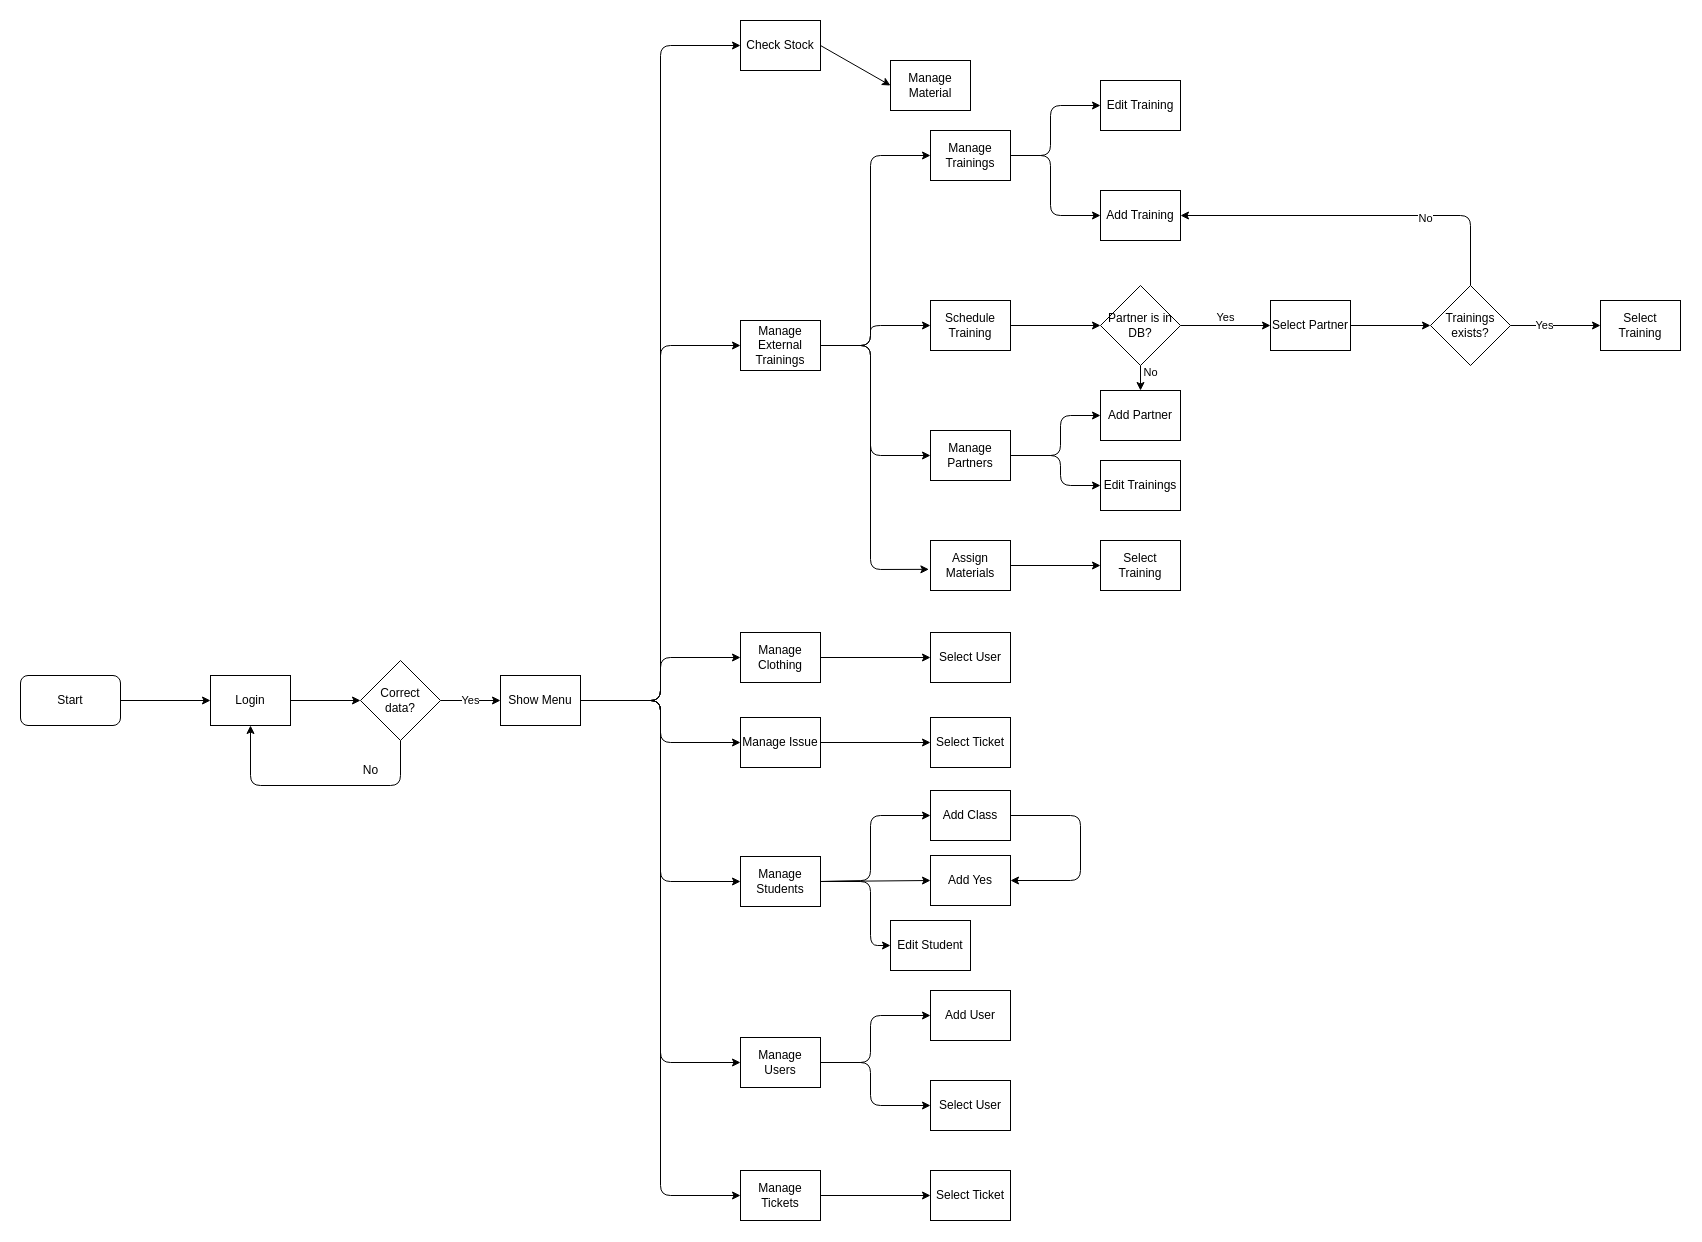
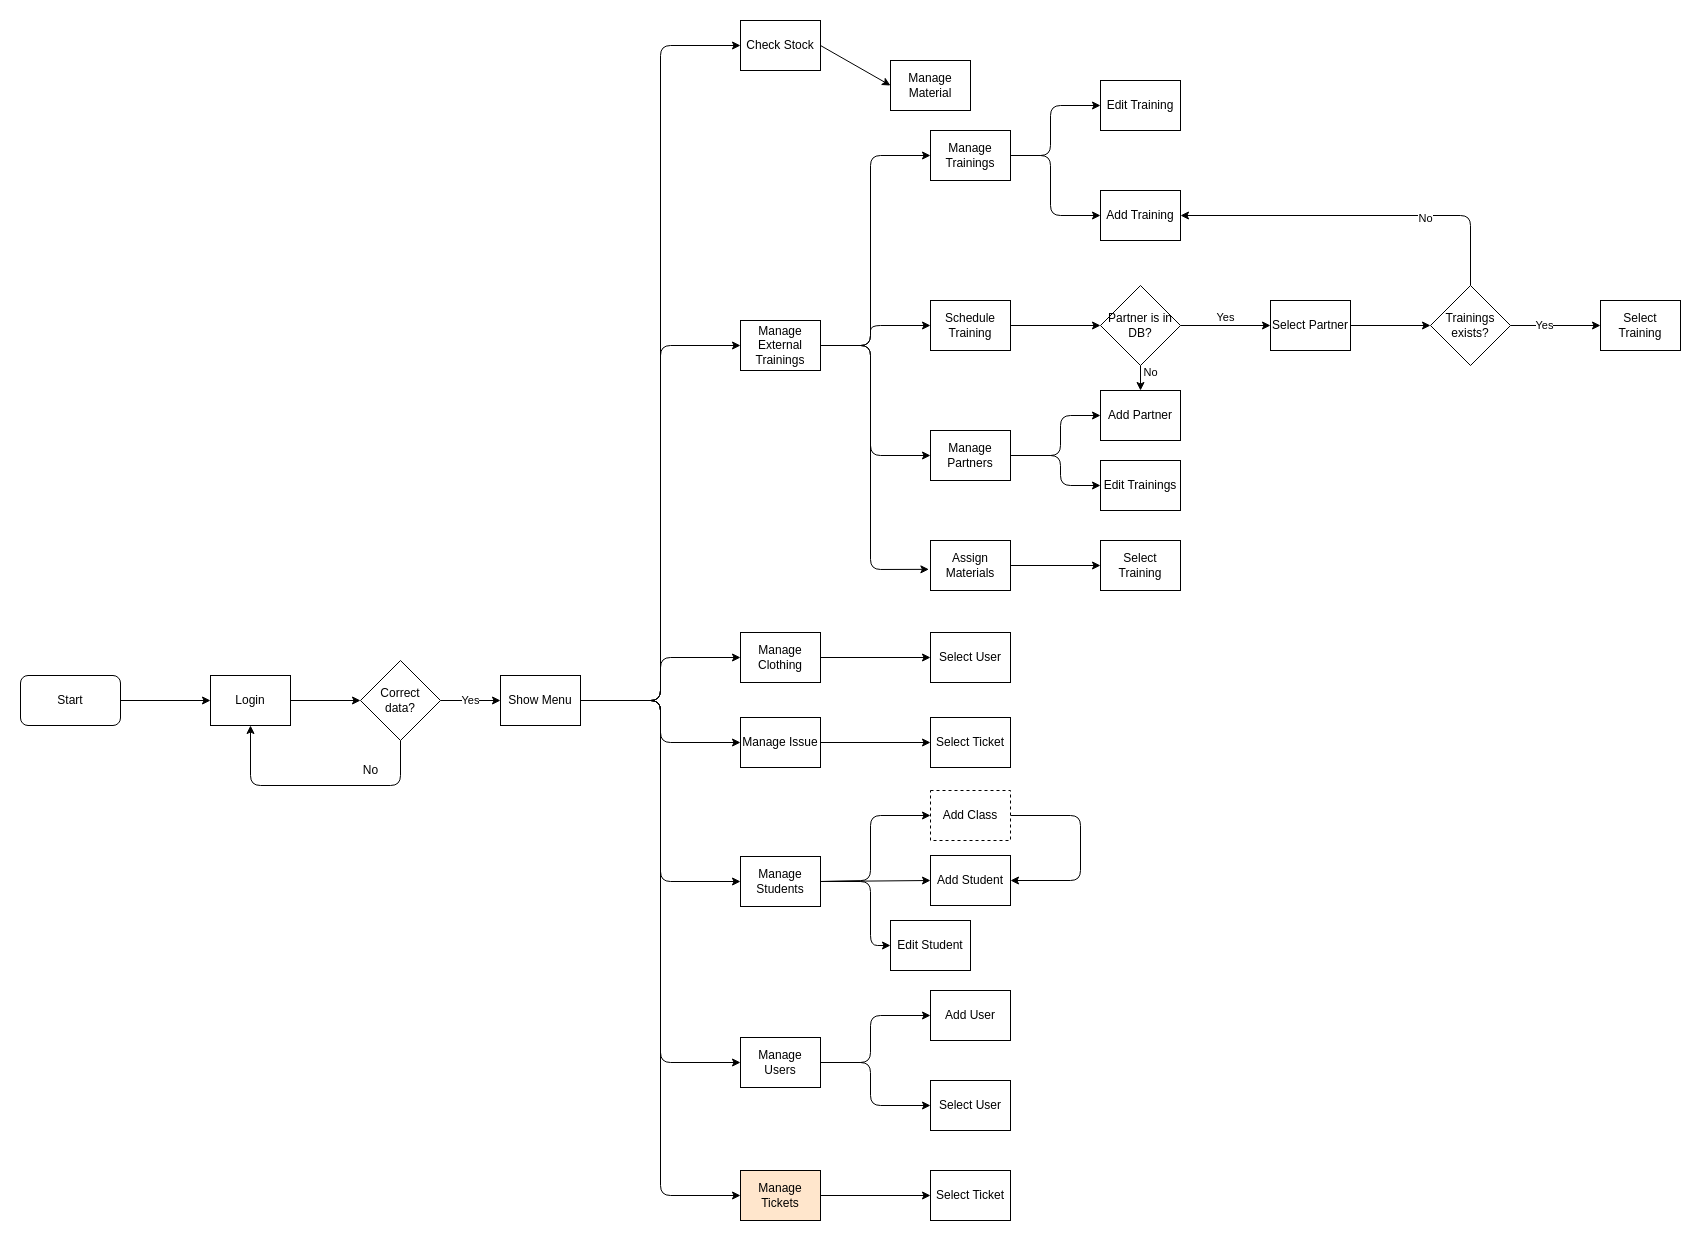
  <mxCell id="0" />
  <mxCell id="1" parent="0" />
  <mxCell id="2" style="edgeStyle=none;html=1;entryX=0;entryY=0.5;entryDx=0;entryDy=0;" parent="1" source="3" target="5" edge="1"><mxGeometry relative="1" as="geometry" /></mxCell>
  <mxCell id="3" value="Start" style="rounded=1;whiteSpace=wrap;html=1;" parent="1" vertex="1"><mxGeometry y="675" width="100" height="50" as="geometry" x="20" /></mxCell>
  <mxCell id="4" style="edgeStyle=none;html=1;entryX=0;entryY=0.5;entryDx=0;entryDy=0;" parent="1" source="5" target="8" edge="1"><mxGeometry relative="1" as="geometry" /></mxCell>
  <mxCell id="5" value="Login" style="rounded=0;whiteSpace=wrap;html=1;" parent="1" vertex="1"><mxGeometry x="210" y="675" width="80" height="50" as="geometry" /></mxCell>
  <mxCell id="6" style="edgeStyle=none;html=1;entryX=0.5;entryY=1;entryDx=0;entryDy=0;" parent="1" source="8" target="5" edge="1"><mxGeometry relative="1" as="geometry"><Array as="points"><mxPoint x="400" y="785" /><mxPoint x="250" y="785" /></Array></mxGeometry></mxCell>
  <mxCell id="7" value="Yes" style="edgeStyle=none;html=1;entryX=0;entryY=0.5;entryDx=0;entryDy=0;" parent="1" source="8" target="17" edge="1"><mxGeometry relative="1" as="geometry" /></mxCell>
  <mxCell id="8" value="Correct &lt;br&gt;data?" style="rhombus;whiteSpace=wrap;html=1;" parent="1" vertex="1"><mxGeometry x="360" y="660" width="80" height="80" as="geometry" /></mxCell>
  <mxCell id="9" value="No" style="text;html=1;align=center;verticalAlign=middle;resizable=0;points=[];autosize=1;strokeColor=none;fillColor=none;" parent="1" vertex="1"><mxGeometry x="350" y="755" width="40" height="30" as="geometry" /></mxCell>
  <mxCell id="10" style="edgeStyle=none;html=1;exitX=1;exitY=0.5;exitDx=0;exitDy=0;entryX=0;entryY=0.5;entryDx=0;entryDy=0;" parent="1" source="17" target="26" edge="1"><mxGeometry relative="1" as="geometry"><Array as="points"><mxPoint x="660" y="700" /><mxPoint x="660" y="657" /></Array></mxGeometry></mxCell>
  <mxCell id="11" style="edgeStyle=none;html=1;exitX=1;exitY=0.5;exitDx=0;exitDy=0;entryX=0;entryY=0.5;entryDx=0;entryDy=0;" parent="1" source="17" target="19" edge="1"><mxGeometry relative="1" as="geometry"><Array as="points"><mxPoint x="660" y="700" /><mxPoint x="660" y="45" /></Array></mxGeometry></mxCell>
  <mxCell id="12" style="edgeStyle=none;html=1;exitX=1;exitY=0.5;exitDx=0;exitDy=0;entryX=0;entryY=0.5;entryDx=0;entryDy=0;" parent="1" source="17" target="24" edge="1"><mxGeometry relative="1" as="geometry"><Array as="points"><mxPoint x="660" y="700" /><mxPoint x="660" y="345" /></Array></mxGeometry></mxCell>
  <mxCell id="13" style="edgeStyle=none;html=1;exitX=1;exitY=0.5;exitDx=0;exitDy=0;entryX=0;entryY=0.5;entryDx=0;entryDy=0;" parent="1" source="17" target="37" edge="1"><mxGeometry relative="1" as="geometry"><Array as="points"><mxPoint x="660" y="700" /><mxPoint x="660" y="1195" /></Array></mxGeometry></mxCell>
  <mxCell id="14" style="edgeStyle=none;html=1;exitX=1;exitY=0.5;exitDx=0;exitDy=0;entryX=0;entryY=0.5;entryDx=0;entryDy=0;" parent="1" source="17" target="35" edge="1"><mxGeometry relative="1" as="geometry"><Array as="points"><mxPoint x="660" y="700" /><mxPoint x="660" y="1062" /></Array></mxGeometry></mxCell>
  <mxCell id="15" style="edgeStyle=none;html=1;exitX=1;exitY=0.5;exitDx=0;exitDy=0;entryX=0;entryY=0.5;entryDx=0;entryDy=0;" parent="1" source="17" target="32" edge="1"><mxGeometry relative="1" as="geometry"><Array as="points"><mxPoint x="660" y="700" /><mxPoint x="660" y="881" /></Array></mxGeometry></mxCell>
  <mxCell id="16" style="edgeStyle=none;html=1;exitX=1;exitY=0.5;exitDx=0;exitDy=0;entryX=0;entryY=0.5;entryDx=0;entryDy=0;" parent="1" source="17" target="28" edge="1"><mxGeometry relative="1" as="geometry"><Array as="points"><mxPoint x="660" y="700" /><mxPoint x="660" y="742" /></Array></mxGeometry></mxCell>
  <mxCell id="17" value="Show Menu" style="rounded=0;whiteSpace=wrap;html=1;" parent="1" vertex="1"><mxGeometry x="500" y="675" width="80" height="50" as="geometry" /></mxCell>
  <mxCell id="18" style="edgeStyle=none;html=1;exitX=1;exitY=0.5;exitDx=0;exitDy=0;entryX=0;entryY=0.5;entryDx=0;entryDy=0;" parent="1" source="19" target="38" edge="1"><mxGeometry relative="1" as="geometry" /></mxCell>
  <mxCell id="19" value="Check Stock" style="rounded=0;whiteSpace=wrap;html=1;" parent="1" vertex="1"><mxGeometry x="740" y="20" width="80" height="50" as="geometry" /></mxCell>
  <mxCell id="20" style="edgeStyle=none;html=1;exitX=1;exitY=0.5;exitDx=0;exitDy=0;entryX=0;entryY=0.5;entryDx=0;entryDy=0;" parent="1" source="24" target="43" edge="1"><mxGeometry relative="1" as="geometry"><Array as="points"><mxPoint x="870" y="345" /><mxPoint x="870" y="155" /></Array></mxGeometry></mxCell>
  <mxCell id="21" style="edgeStyle=none;html=1;exitX=1;exitY=0.5;exitDx=0;exitDy=0;entryX=0;entryY=0.5;entryDx=0;entryDy=0;" parent="1" source="24" target="40" edge="1"><mxGeometry relative="1" as="geometry"><Array as="points"><mxPoint x="870" y="345" /><mxPoint x="870" y="325" /></Array></mxGeometry></mxCell>
  <mxCell id="22" style="edgeStyle=none;html=1;exitX=1;exitY=0.5;exitDx=0;exitDy=0;entryX=0;entryY=0.5;entryDx=0;entryDy=0;" parent="1" source="24" target="46" edge="1"><mxGeometry relative="1" as="geometry"><Array as="points"><mxPoint x="870" y="345" /><mxPoint x="870" y="455" /></Array></mxGeometry></mxCell>
  <mxCell id="23" style="edgeStyle=none;html=1;exitX=1;exitY=0.5;exitDx=0;exitDy=0;entryX=-0.02;entryY=0.577;entryDx=0;entryDy=0;entryPerimeter=0;" parent="1" source="24" target="48" edge="1"><mxGeometry relative="1" as="geometry"><Array as="points"><mxPoint x="870" y="345" /><mxPoint x="870" y="569" /></Array></mxGeometry></mxCell>
  <mxCell id="24" value="Manage External Trainings" style="rounded=0;whiteSpace=wrap;html=1;" parent="1" vertex="1"><mxGeometry x="740" y="320" width="80" height="50" as="geometry" /></mxCell>
  <mxCell id="25" style="edgeStyle=none;html=1;exitX=1;exitY=0.5;exitDx=0;exitDy=0;entryX=0;entryY=0.5;entryDx=0;entryDy=0;" parent="1" source="26" target="49" edge="1"><mxGeometry relative="1" as="geometry" /></mxCell>
  <mxCell id="26" value="Manage Clothing&lt;span style=&quot;color: rgba(0, 0, 0, 0); font-family: monospace; font-size: 0px; text-align: start;&quot;&gt;%3CmxGraphModel%3E%3Croot%3E%3CmxCell%20id%3D%220%22%2F%3E%3CmxCell%20id%3D%221%22%20parent%3D%220%22%2F%3E%3CmxCell%20id%3D%222%22%20value%3D%22Show%20Menu%22%20style%3D%22rounded%3D0%3BwhiteSpace%3Dwrap%3Bhtml%3D1%3B%22%20vertex%3D%221%22%20parent%3D%221%22%3E%3CmxGeometry%20x%3D%22480%22%20y%3D%22345%22%20width%3D%2280%22%20height%3D%2250%22%20as%3D%22geometry%22%2F%3E%3C%2FmxCell%3E%3C%2Froot%3E%3C%2FmxGraphModel%3E&lt;/span&gt;" style="rounded=0;whiteSpace=wrap;html=1;" parent="1" vertex="1"><mxGeometry x="740" y="632" width="80" height="50" as="geometry" /></mxCell>
  <mxCell id="27" style="edgeStyle=none;html=1;exitX=1;exitY=0.5;exitDx=0;exitDy=0;entryX=0;entryY=0.5;entryDx=0;entryDy=0;" parent="1" source="28" target="50" edge="1"><mxGeometry relative="1" as="geometry" /></mxCell>
  <mxCell id="28" value="Manage Issue" style="rounded=0;whiteSpace=wrap;html=1;" parent="1" vertex="1"><mxGeometry x="740" y="717" width="80" height="50" as="geometry" /></mxCell>
  <mxCell id="29" style="edgeStyle=none;html=1;exitX=1;exitY=0.5;exitDx=0;exitDy=0;entryX=0;entryY=0.5;entryDx=0;entryDy=0;" parent="1" source="32" target="52" edge="1"><mxGeometry relative="1" as="geometry"><Array as="points"><mxPoint x="870" y="880" /><mxPoint x="870" y="815" /></Array></mxGeometry></mxCell>
  <mxCell id="30" style="edgeStyle=none;html=1;exitX=1;exitY=0.5;exitDx=0;exitDy=0;entryX=0;entryY=0.5;entryDx=0;entryDy=0;" parent="1" source="32" target="60" edge="1"><mxGeometry relative="1" as="geometry"><Array as="points"><mxPoint x="870" y="881" /><mxPoint x="870" y="945" /></Array></mxGeometry></mxCell>
  <mxCell id="31" style="edgeStyle=none;html=1;exitX=1;exitY=0.5;exitDx=0;exitDy=0;entryX=0;entryY=0.5;entryDx=0;entryDy=0;" parent="1" source="32" target="53" edge="1"><mxGeometry relative="1" as="geometry" /></mxCell>
  <mxCell id="32" value="Manage Students" style="rounded=0;whiteSpace=wrap;html=1;" parent="1" vertex="1"><mxGeometry x="740" y="856" width="80" height="50" as="geometry" /></mxCell>
  <mxCell id="33" style="edgeStyle=none;html=1;exitX=1;exitY=0.5;exitDx=0;exitDy=0;entryX=0;entryY=0.5;entryDx=0;entryDy=0;" parent="1" source="35" target="54" edge="1"><mxGeometry relative="1" as="geometry"><Array as="points"><mxPoint x="870" y="1062" /><mxPoint x="870" y="1015" /></Array></mxGeometry></mxCell>
  <mxCell id="34" style="edgeStyle=none;html=1;exitX=1;exitY=0.5;exitDx=0;exitDy=0;entryX=0;entryY=0.5;entryDx=0;entryDy=0;" parent="1" source="35" target="55" edge="1"><mxGeometry relative="1" as="geometry"><Array as="points"><mxPoint x="870" y="1062" /><mxPoint x="870" y="1105" /></Array></mxGeometry></mxCell>
  <mxCell id="35" value="Manage Users" style="rounded=0;whiteSpace=wrap;html=1;" parent="1" vertex="1"><mxGeometry x="740" y="1037" width="80" height="50" as="geometry" /></mxCell>
  <mxCell id="36" value="" style="edgeStyle=none;html=1;" parent="1" source="37" target="56" edge="1"><mxGeometry relative="1" as="geometry" /></mxCell>
- <mxCell id="37" value="Manage Tickets" style="rounded=0;whiteSpace=wrap;html=1;" parent="1" vertex="1"><mxGeometry x="740" y="1170" width="80" height="50" as="geometry" /></mxCell>
+ <mxCell id="37" value="Manage Tickets" style="rounded=0;whiteSpace=wrap;html=1;fillColor=#ffe6cc;" parent="1" vertex="1"><mxGeometry x="740" y="1170" width="80" height="50" as="geometry" /></mxCell>
  <mxCell id="38" value="Manage Material" style="rounded=0;whiteSpace=wrap;html=1;" parent="1" vertex="1"><mxGeometry x="890" y="60" width="80" height="50" as="geometry" /></mxCell>
  <mxCell id="39" value="" style="edgeStyle=none;html=1;" parent="1" source="40" target="66" edge="1"><mxGeometry relative="1" as="geometry" /></mxCell>
  <mxCell id="40" value="Schedule Training" style="rounded=0;whiteSpace=wrap;html=1;" parent="1" vertex="1"><mxGeometry x="930" y="300" width="80" height="50" as="geometry" /></mxCell>
  <mxCell id="41" value="" style="edgeStyle=none;html=1;exitX=1;exitY=0.5;exitDx=0;exitDy=0;" parent="1" source="43" target="57" edge="1"><mxGeometry relative="1" as="geometry"><Array as="points"><mxPoint x="1050" y="155" /><mxPoint x="1050" y="105" /></Array></mxGeometry></mxCell>
  <mxCell id="42" style="edgeStyle=none;html=1;exitX=1;exitY=0.5;exitDx=0;exitDy=0;entryX=0;entryY=0.5;entryDx=0;entryDy=0;" edge="1" parent="1" source="43" target="69"><mxGeometry relative="1" as="geometry"><Array as="points"><mxPoint x="1050" y="155" /><mxPoint x="1050" y="215" /></Array></mxGeometry></mxCell>
  <mxCell id="43" value="Manage Trainings" style="rounded=0;whiteSpace=wrap;html=1;" parent="1" vertex="1"><mxGeometry x="930" y="130" width="80" height="50" as="geometry" /></mxCell>
  <mxCell id="44" style="edgeStyle=none;html=1;exitX=1;exitY=0.5;exitDx=0;exitDy=0;entryX=0;entryY=0.5;entryDx=0;entryDy=0;" parent="1" source="46" target="58" edge="1"><mxGeometry relative="1" as="geometry"><Array as="points"><mxPoint x="1060" y="455" /><mxPoint x="1060" y="415" /></Array></mxGeometry></mxCell>
  <mxCell id="45" style="edgeStyle=none;html=1;exitX=1;exitY=0.5;exitDx=0;exitDy=0;entryX=0;entryY=0.5;entryDx=0;entryDy=0;" parent="1" source="46" target="59" edge="1"><mxGeometry relative="1" as="geometry"><Array as="points"><mxPoint x="1060" y="455" /><mxPoint x="1060" y="485" /></Array></mxGeometry></mxCell>
  <mxCell id="46" value="Manage Partners" style="rounded=0;whiteSpace=wrap;html=1;" parent="1" vertex="1"><mxGeometry x="930" y="430" width="80" height="50" as="geometry" /></mxCell>
  <mxCell id="47" value="" style="edgeStyle=none;html=1;" parent="1" source="48" target="61" edge="1"><mxGeometry relative="1" as="geometry" /></mxCell>
  <mxCell id="48" value="Assign Materials" style="rounded=0;whiteSpace=wrap;html=1;" parent="1" vertex="1"><mxGeometry x="930" y="540" width="80" height="50" as="geometry" /></mxCell>
  <mxCell id="49" value="Select User" style="rounded=0;whiteSpace=wrap;html=1;" parent="1" vertex="1"><mxGeometry x="930" y="632" width="80" height="50" as="geometry" /></mxCell>
  <mxCell id="50" value="Select Ticket" style="rounded=0;whiteSpace=wrap;html=1;" parent="1" vertex="1"><mxGeometry x="930" y="717" width="80" height="50" as="geometry" /></mxCell>
  <mxCell id="51" style="edgeStyle=none;html=1;exitX=1;exitY=0.5;exitDx=0;exitDy=0;entryX=1;entryY=0.5;entryDx=0;entryDy=0;" parent="1" source="52" target="53" edge="1"><mxGeometry relative="1" as="geometry"><mxPoint x="1070" y="870" as="targetPoint" /><Array as="points"><mxPoint x="1080" y="815" /><mxPoint x="1080" y="880" /></Array></mxGeometry></mxCell>
- <mxCell id="52" value="Add Class" style="rounded=0;whiteSpace=wrap;html=1;" parent="1" vertex="1"><mxGeometry x="930" y="790" width="80" height="50" as="geometry" /></mxCell>
- <mxCell id="53" value="Add Yes" style="rounded=0;whiteSpace=wrap;html=1;" parent="1" vertex="1"><mxGeometry x="930" y="855" width="80" height="50" as="geometry" /></mxCell>
+ <mxCell id="52" value="Add Class" style="rounded=0;whiteSpace=wrap;html=1;dashed=1;" parent="1" vertex="1"><mxGeometry x="930" y="790" width="80" height="50" as="geometry" /></mxCell>
+ <mxCell id="53" value="Add Student" style="rounded=0;whiteSpace=wrap;html=1;" parent="1" vertex="1"><mxGeometry x="930" y="855" width="80" height="50" as="geometry" /></mxCell>
  <mxCell id="54" value="Add User" style="rounded=0;whiteSpace=wrap;html=1;" parent="1" vertex="1"><mxGeometry x="930" y="990" width="80" height="50" as="geometry" /></mxCell>
  <mxCell id="55" value="Select User" style="rounded=0;whiteSpace=wrap;html=1;" parent="1" vertex="1"><mxGeometry x="930" y="1080" width="80" height="50" as="geometry" /></mxCell>
  <mxCell id="56" value="Select Ticket" style="rounded=0;whiteSpace=wrap;html=1;" parent="1" vertex="1"><mxGeometry x="930" y="1170" width="80" height="50" as="geometry" /></mxCell>
  <mxCell id="57" value="Edit Training" style="rounded=0;whiteSpace=wrap;html=1;" parent="1" vertex="1"><mxGeometry x="1100" y="80" width="80" height="50" as="geometry" /></mxCell>
  <mxCell id="58" value="Add Partner" style="rounded=0;whiteSpace=wrap;html=1;" parent="1" vertex="1"><mxGeometry x="1100" y="390" width="80" height="50" as="geometry" /></mxCell>
  <mxCell id="59" value="Edit Trainings" style="rounded=0;whiteSpace=wrap;html=1;" parent="1" vertex="1"><mxGeometry x="1100" y="460" width="80" height="50" as="geometry" /></mxCell>
  <mxCell id="60" value="Edit Student" style="rounded=0;whiteSpace=wrap;html=1;" parent="1" vertex="1"><mxGeometry x="890" y="920" width="80" height="50" as="geometry" /></mxCell>
  <mxCell id="61" value="Select Training" style="rounded=0;whiteSpace=wrap;html=1;" parent="1" vertex="1"><mxGeometry x="1100" y="540" width="80" height="50" as="geometry" /></mxCell>
  <mxCell id="62" value="" style="edgeStyle=none;html=1;" parent="1" source="66" target="68" edge="1"><mxGeometry relative="1" as="geometry" /></mxCell>
  <mxCell id="63" value="Yes" style="edgeLabel;html=1;align=center;verticalAlign=middle;resizable=0;points=[];" parent="62" vertex="1" connectable="0"><mxGeometry x="0.334" y="-1" relative="1" as="geometry"><mxPoint x="-16" y="-10" as="offset" /></mxGeometry></mxCell>
  <mxCell id="64" style="edgeStyle=none;html=1;exitX=0.5;exitY=1;exitDx=0;exitDy=0;entryX=0.5;entryY=0;entryDx=0;entryDy=0;" parent="1" source="66" target="58" edge="1"><mxGeometry relative="1" as="geometry" /></mxCell>
  <mxCell id="65" value="No" style="edgeLabel;html=1;align=center;verticalAlign=middle;resizable=0;points=[];" parent="64" vertex="1" connectable="0"><mxGeometry x="-0.52" relative="1" as="geometry"><mxPoint x="9" as="offset" /></mxGeometry></mxCell>
  <mxCell id="66" value="Partner is in DB?" style="rhombus;whiteSpace=wrap;html=1;rounded=0;" parent="1" vertex="1"><mxGeometry x="1100" y="285" width="80" height="80" as="geometry" /></mxCell>
  <mxCell id="67" value="" style="edgeStyle=none;html=1;" edge="1" parent="1" source="68" target="74"><mxGeometry relative="1" as="geometry" /></mxCell>
  <mxCell id="68" value="Select Partner" style="rounded=0;whiteSpace=wrap;html=1;" parent="1" vertex="1"><mxGeometry x="1270" y="300" width="80" height="50" as="geometry" /></mxCell>
  <mxCell id="69" value="Add Training" style="rounded=0;whiteSpace=wrap;html=1;" vertex="1" parent="1"><mxGeometry x="1100" y="190" width="80" height="50" as="geometry" /></mxCell>
  <mxCell id="70" value="" style="edgeStyle=none;html=1;" edge="1" parent="1" source="74" target="75"><mxGeometry relative="1" as="geometry" /></mxCell>
  <mxCell id="71" value="Yes" style="edgeLabel;html=1;align=center;verticalAlign=middle;resizable=0;points=[];" vertex="1" connectable="0" parent="70"><mxGeometry x="-0.26" y="1" relative="1" as="geometry"><mxPoint as="offset" /></mxGeometry></mxCell>
  <mxCell id="72" style="edgeStyle=none;html=1;exitX=0.5;exitY=0;exitDx=0;exitDy=0;entryX=1;entryY=0.5;entryDx=0;entryDy=0;" edge="1" parent="1" source="74" target="69"><mxGeometry relative="1" as="geometry"><Array as="points"><mxPoint x="1470" y="215" /></Array></mxGeometry></mxCell>
  <mxCell id="73" value="No" style="edgeLabel;html=1;align=center;verticalAlign=middle;resizable=0;points=[];" vertex="1" connectable="0" parent="72"><mxGeometry x="-0.357" y="2" relative="1" as="geometry"><mxPoint as="offset" /></mxGeometry></mxCell>
  <mxCell id="74" value="Trainings exists?" style="rhombus;whiteSpace=wrap;html=1;rounded=0;" vertex="1" parent="1"><mxGeometry x="1430" y="285" width="80" height="80" as="geometry" /></mxCell>
  <mxCell id="75" value="Select Training" style="rounded=0;whiteSpace=wrap;html=1;" vertex="1" parent="1"><mxGeometry x="1600" y="300" width="80" height="50" as="geometry" /></mxCell>
